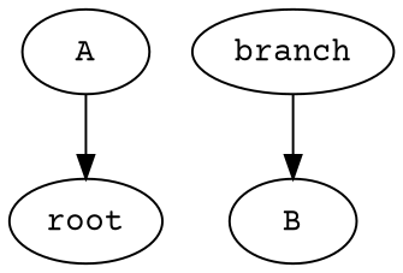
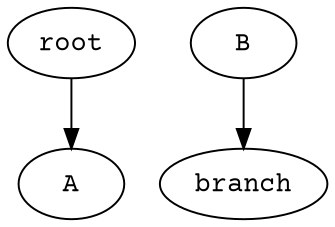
  digraph {
    fontname="Courier Prime"
    node [fontname="Courier Prime"]
    edge [fontname="Courier Prime"]
    n1 [label=A]
    root
    n3 [label=B]
    branch
-   n1 -> root
-   branch -> n3
+   root -> n1
+   n3 -> branch
  }
